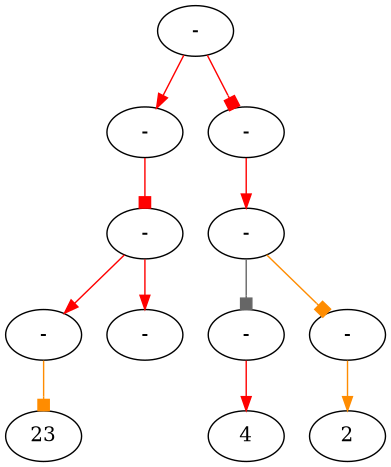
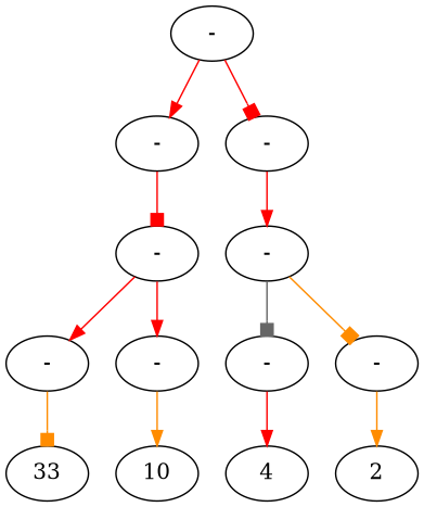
  digraph {
    edge [arrowhead=normal color=red]
    n1 [label="-"]
    n2 [label="-"]
    n3 [label="-"]
    n4 [label="-"]
    n5 [label="-"]
    n6 [label="-"]
    n7 [label="-"]
-   n8 [label=23]
+   n8 [label=33]
+   n9 [label=10]
    n10 [label="-"]
    n11 [label="-"]
    n12 [label=4]
    n13 [label=2]
    n1 -> n2
    n1 -> n3 [arrowhead=box]
    n2 -> n4 [arrowhead=box]
    n3 -> n5
    n4 -> n6
    n4 -> n7
    n5 -> n10 [arrowhead=box color=gray40]
    n5 -> n11 [arrowhead=box color=darkorange]
    n6 -> n8 [arrowhead=box color=darkorange]
+   n7 -> n9 [color=darkorange]
    n10 -> n12
    n11 -> n13 [color=darkorange]
  }
